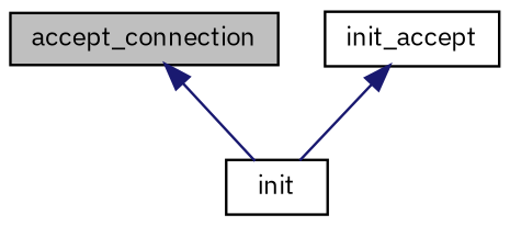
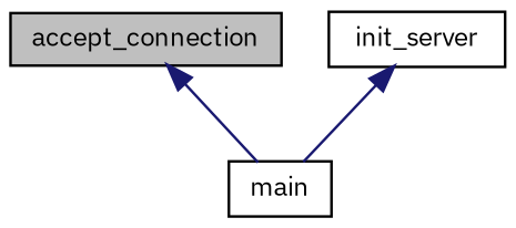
  digraph {
    fontname="IBM Plex Sans"
    rankdir=TB
    node [color=black fillcolor=white fontname="IBM Plex Sans" fontsize=10 shape=record style=filled]
    edge [color=midnightblue dir=back fontname="IBM Plex Sans" fontsize=10 labelfontname=Helvetica labelfontsize=10 style=solid]
    n1 [fillcolor=grey75 fontcolor=black height=0.2 label=accept_connection width=0.4]
-   n2 [height=0.2 label=init width=0.4]
-   n3 [height=0.2 label=init_accept width=0.4]
+   n2 [height=0.2 label=main width=0.4]
+   n3 [height=0.2 label=init_server width=0.4]
    n1 -> n2
    n3 -> n2
  }
